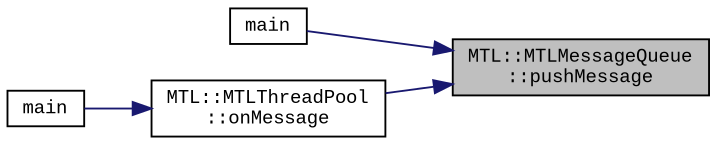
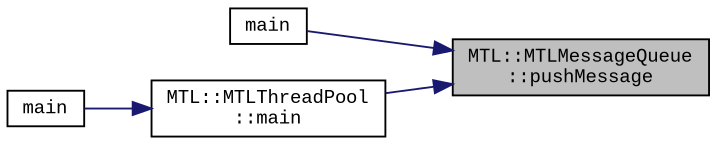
  digraph {
    rankdir=RL
    fontname="Liberation Mono"
    node [color=black fillcolor=white fontname="Liberation Mono" fontsize=10 shape=record style=filled]
    edge [color=midnightblue dir=back fontname="Liberation Mono" fontsize=10 labelfontname=Helvetica labelfontsize=10 style=solid]
    n1 [fillcolor=grey75 fontcolor=black height=0.2 label="MTL::MTLMessageQueue\l::pushMessage" width=0.4]
    n2 [height=0.2 label=main width=0.4]
-   n3 [height=0.2 label="MTL::MTLThreadPool\l::onMessage" width=0.4]
+   n3 [height=0.2 label="MTL::MTLThreadPool\l::main" width=0.4]
    n4 [height=0.2 label=main width=0.4]
    n1 -> n2
    n1 -> n3
    n3 -> n4
  }
